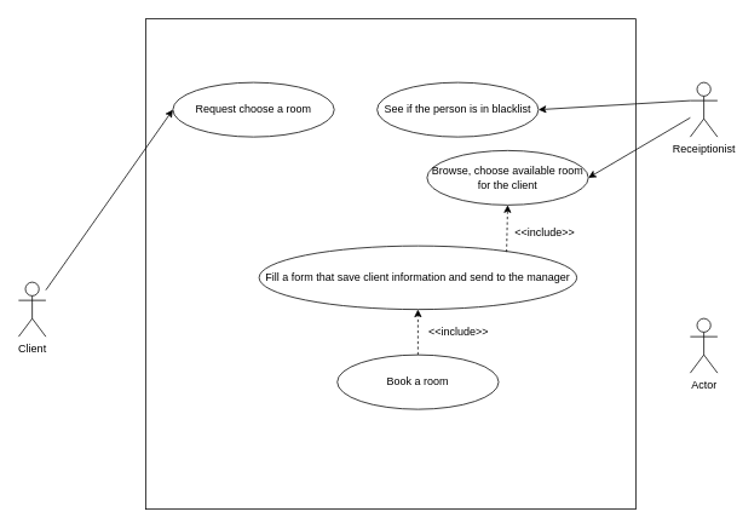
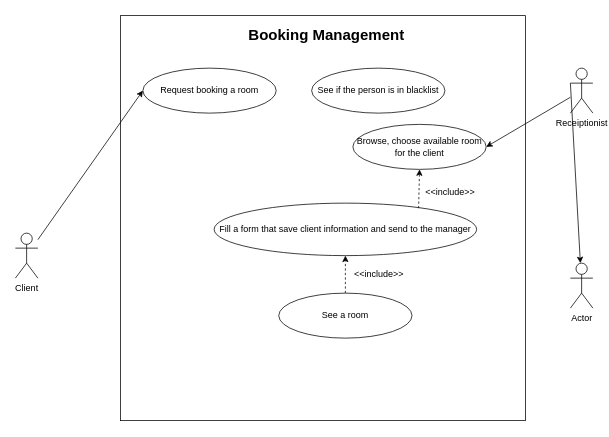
  <mxCell id="0" />
  <mxCell id="1" parent="0" />
  <mxCell id="2" value="" style="whiteSpace=wrap;html=1;aspect=fixed;" vertex="1" parent="1"><mxGeometry x="160.01" y="20" width="540" height="540" as="geometry" /></mxCell>
  <mxCell id="3" value="Fill a form that save client information and send to the manager" style="ellipse;whiteSpace=wrap;html=1;" vertex="1" parent="1"><mxGeometry x="285" y="270" width="350" height="70" as="geometry" /></mxCell>
+ <mxCell id="4" value="Booking Management" style="text;html=1;strokeColor=none;fillColor=none;align=center;verticalAlign=middle;whiteSpace=wrap;rounded=0;fontSize=20;fontStyle=1" vertex="1" parent="1"><mxGeometry x="285" y="30" width="300" height="30" as="geometry" /></mxCell>
  <mxCell id="5" value="Client" style="shape=umlActor;verticalLabelPosition=bottom;verticalAlign=top;html=1;outlineConnect=0;" vertex="1" parent="1"><mxGeometry x="20" y="310" width="30" height="60" as="geometry" /></mxCell>
  <mxCell id="6" value="Receiptionist" style="shape=umlActor;verticalLabelPosition=bottom;verticalAlign=top;html=1;outlineConnect=0;" vertex="1" parent="1"><mxGeometry x="760" y="90" width="30" height="60" as="geometry" /></mxCell>
  <mxCell id="7" value="" style="endArrow=classic;html=1;rounded=0;entryX=1;entryY=0.5;entryDx=0;entryDy=0;" edge="1" parent="1" source="6" target="10"><mxGeometry width="50" height="50" relative="1" as="geometry"><mxPoint x="340" y="270" as="sourcePoint" /><mxPoint x="390" y="220" as="targetPoint" /></mxGeometry></mxCell>
  <mxCell id="8" value="" style="endArrow=classic;html=1;rounded=0;entryX=0;entryY=0.5;entryDx=0;entryDy=0;" edge="1" parent="1" source="5" target="9"><mxGeometry width="50" height="50" relative="1" as="geometry"><mxPoint x="340" y="270" as="sourcePoint" /><mxPoint x="390" y="220" as="targetPoint" /></mxGeometry></mxCell>
- <mxCell id="9" value="Request choose a room" style="ellipse;whiteSpace=wrap;html=1;" vertex="1" parent="1"><mxGeometry x="190" y="90" width="177.75" height="60" as="geometry" /></mxCell>
+ <mxCell id="9" value="Request booking a room" style="ellipse;whiteSpace=wrap;html=1;" vertex="1" parent="1"><mxGeometry x="190" y="90" width="177.75" height="60" as="geometry" /></mxCell>
  <mxCell id="10" value="Browse, choose available room for the client" style="ellipse;whiteSpace=wrap;html=1;" vertex="1" parent="1"><mxGeometry x="470" y="165" width="177.75" height="60" as="geometry" /></mxCell>
  <mxCell id="11" value="" style="endArrow=classic;html=1;rounded=0;dashed=1;entryX=0.5;entryY=1;entryDx=0;entryDy=0;exitX=0.779;exitY=0.097;exitDx=0;exitDy=0;exitPerimeter=0;" edge="1" parent="1" source="3" target="10"><mxGeometry width="50" height="50" relative="1" as="geometry"><mxPoint x="340" y="270" as="sourcePoint" /><mxPoint x="510" y="210" as="targetPoint" /></mxGeometry></mxCell>
  <mxCell id="12" value="&amp;lt;&amp;lt;include&amp;gt;&amp;gt;" style="text;html=1;strokeColor=none;fillColor=none;align=center;verticalAlign=middle;whiteSpace=wrap;rounded=0;" vertex="1" parent="1"><mxGeometry x="570" y="240" width="60" height="30" as="geometry" /></mxCell>
- <mxCell id="13" value="Book a room" style="ellipse;whiteSpace=wrap;html=1;" vertex="1" parent="1"><mxGeometry x="371.13" y="390" width="177.75" height="60" as="geometry" /></mxCell>
+ <mxCell id="13" value="See a room" style="ellipse;whiteSpace=wrap;html=1;" vertex="1" parent="1"><mxGeometry x="371.13" y="390" width="177.75" height="60" as="geometry" /></mxCell>
  <mxCell id="14" value="" style="endArrow=classic;html=1;rounded=0;entryX=0.5;entryY=1;entryDx=0;entryDy=0;dashed=1;exitX=0.5;exitY=0;exitDx=0;exitDy=0;" edge="1" parent="1" source="13" target="3"><mxGeometry width="50" height="50" relative="1" as="geometry"><mxPoint x="340" y="270" as="sourcePoint" /><mxPoint x="390" y="220" as="targetPoint" /></mxGeometry></mxCell>
  <mxCell id="15" value="&amp;lt;&amp;lt;include&amp;gt;&amp;gt;" style="text;html=1;strokeColor=none;fillColor=none;align=center;verticalAlign=middle;whiteSpace=wrap;rounded=0;" vertex="1" parent="1"><mxGeometry x="475.01" y="350" width="60" height="30" as="geometry" /></mxCell>
  <mxCell id="16" value="Actor" style="shape=umlActor;verticalLabelPosition=bottom;verticalAlign=top;html=1;outlineConnect=0;" vertex="1" parent="1"><mxGeometry x="760" y="350" width="30" height="60" as="geometry" /></mxCell>
- <mxCell id="17" value="" style="endArrow=classic;html=1;rounded=0;exitX=0;exitY=0.333;exitDx=0;exitDy=0;exitPerimeter=0;entryX=1;entryY=0.5;entryDx=0;entryDy=0;" edge="1" parent="1" source="6" target="18"><mxGeometry width="50" height="50" relative="1" as="geometry"><mxPoint x="340" y="310" as="sourcePoint" /><mxPoint x="590" y="167" as="targetPoint" /></mxGeometry></mxCell>
+ <mxCell id="17" value="" style="endArrow=classic;html=1;rounded=0;exitX=0;exitY=0.333;exitDx=0;exitDy=0;exitPerimeter=0;" edge="1" parent="1" source="6" target="16"><mxGeometry width="50" height="50" relative="1" as="geometry"><mxPoint x="340" y="310" as="sourcePoint" /><mxPoint x="590" y="167" as="targetPoint" /></mxGeometry></mxCell>
  <mxCell id="18" value="See if the person is in blacklist" style="ellipse;whiteSpace=wrap;html=1;" vertex="1" parent="1"><mxGeometry x="415" y="90" width="177.75" height="60" as="geometry" /></mxCell>
